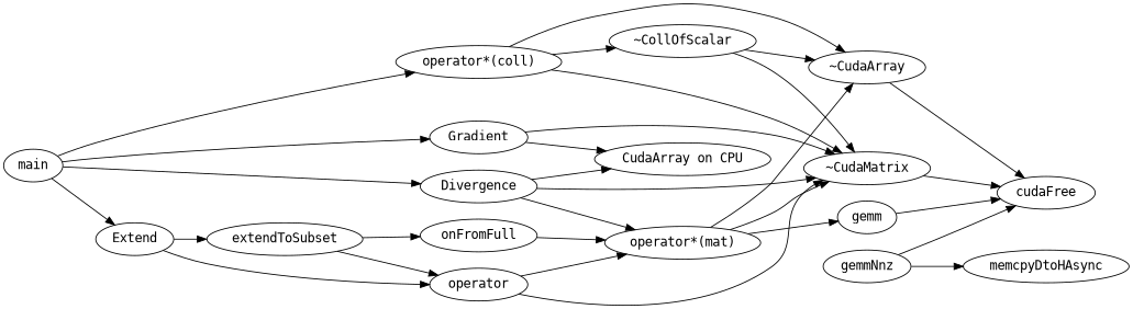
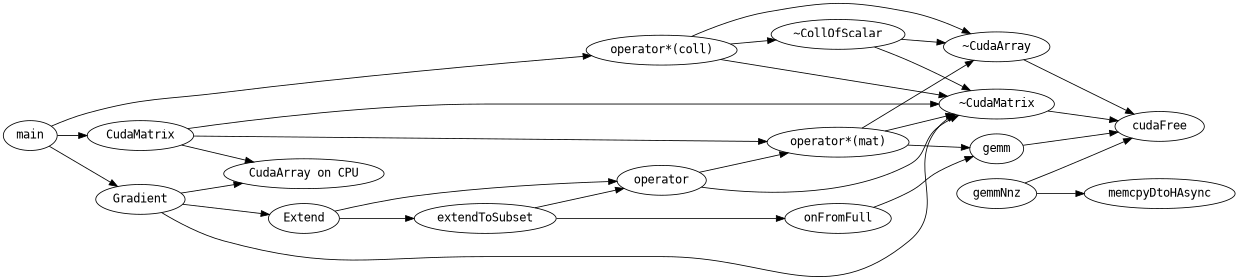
  digraph {
    fontname="DejaVu Sans Mono"
    rankdir=LR
    node [fontname="DejaVu Sans Mono"]
    edge [fontname="DejaVu Sans Mono"]
    main
    Extend
    "operator*(coll)"
    Gradient
-   Divergence
+   Divergence [label=CudaMatrix]
    n6 [label=operator]
    extendToSubset
    "~CudaMatrix"
    "~CudaArray"
    "~CollOfScalar"
    n11 [label="CudaArray on CPU"]
    "operator*(mat)"
    onFromFull
    gemm
    cudaFree
    gemmNnz
    memcpyDtoHAsync
-   main -> Extend
+   Gradient -> Extend
    main -> "operator*(coll)"
    main -> Gradient
    main -> Divergence
    Extend -> n6
    Extend -> extendToSubset
    "operator*(coll)" -> "~CudaMatrix"
    "operator*(coll)" -> "~CudaArray"
    "operator*(coll)" -> "~CollOfScalar"
    Gradient -> "~CudaMatrix"
    Gradient -> n11
    Divergence -> "~CudaMatrix"
    Divergence -> n11
    Divergence -> "operator*(mat)"
    n6 -> "~CudaMatrix"
    n6 -> "operator*(mat)"
    extendToSubset -> n6
    extendToSubset -> onFromFull
    "~CudaMatrix" -> cudaFree
    "~CudaArray" -> cudaFree
    "~CollOfScalar" -> "~CudaMatrix"
    "~CollOfScalar" -> "~CudaArray"
    "operator*(mat)" -> "~CudaMatrix"
    "operator*(mat)" -> "~CudaArray"
    "operator*(mat)" -> gemm
-   onFromFull -> "operator*(mat)"
+   onFromFull -> gemm
    gemm -> cudaFree
    gemmNnz -> cudaFree
    gemmNnz -> memcpyDtoHAsync
  }
